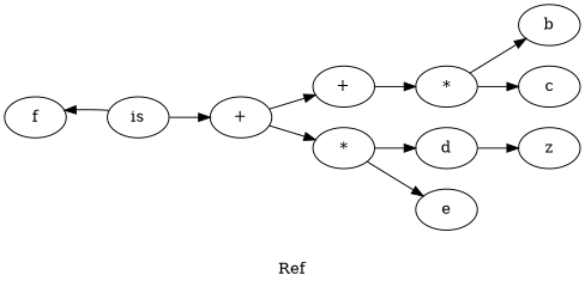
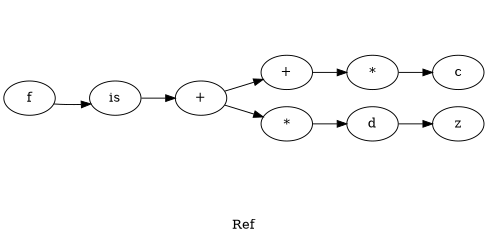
  digraph {
    label=Ref
    rankdir=LR
    n1 [label=f]
    n2 [label=is]
    n3 [label="+"]
    n4 [label=z]
    n5 [label="+"]
    n6 [label="*"]
    n7 [label="*"]
    n8 [label=d]
-   n9 [label=e]
-   n10 [label=b]
    n11 [label=c]
-   n2 -> n1
+   n1 -> n2
    n2 -> n3
    n3 -> n5
    n3 -> n6
    n5 -> n7
    n6 -> n8
-   n6 -> n9
-   n7 -> n10
    n7 -> n11
    n8 -> n4
  }
